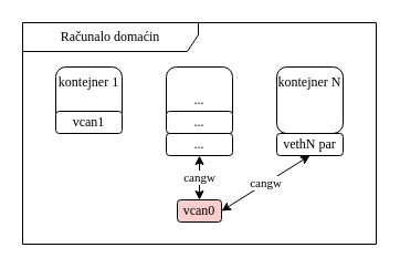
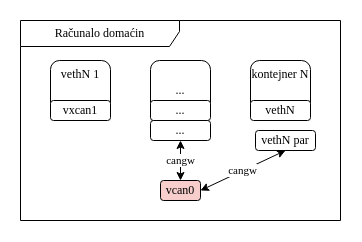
  <mxCell id="0" />
  <mxCell id="1" parent="0" />
  <mxCell id="2" value="Računalo domaćin" style="shape=umlFrame;whiteSpace=wrap;pointerEvents=0;width=159;height=26;fontFamily=Times New Roman;rounded=0;direction=east;html=1;labelBorderColor=none;strokeColor=default;align=center;verticalAlign=middle;fontSize=12;fontColor=default;fillColor=default;container=0;" parent="1" vertex="1"><mxGeometry x="20" y="20" width="320" height="200" as="geometry" /></mxCell>
- <mxCell id="3" value="kontejner 1" style="rounded=1;whiteSpace=wrap;html=1;pointerEvents=0;strokeColor=default;align=center;verticalAlign=top;fontFamily=Times New Roman;fontSize=12;fontColor=default;fillColor=default;container=0;labelPosition=center;verticalLabelPosition=middle;" parent="1" vertex="1"><mxGeometry x="50" y="60" width="60" height="60" as="geometry" /></mxCell>
+ <mxCell id="3" value="vethN 1" style="rounded=1;whiteSpace=wrap;html=1;pointerEvents=0;strokeColor=default;align=center;verticalAlign=top;fontFamily=Times New Roman;fontSize=12;fontColor=default;fillColor=default;container=0;labelPosition=center;verticalLabelPosition=middle;" parent="1" vertex="1"><mxGeometry x="50" y="60" width="60" height="60" as="geometry" /></mxCell>
  <mxCell id="4" value="..." style="rounded=1;whiteSpace=wrap;html=1;pointerEvents=0;strokeColor=default;align=center;verticalAlign=middle;fontFamily=Times New Roman;fontSize=12;fontColor=default;fillColor=default;container=0;" parent="1" vertex="1"><mxGeometry x="150" y="60" width="60" height="60" as="geometry" /></mxCell>
- <mxCell id="5" value="vcan1" style="rounded=1;whiteSpace=wrap;html=1;pointerEvents=0;strokeColor=default;align=center;verticalAlign=middle;fontFamily=Times New Roman;fontSize=12;fontColor=default;fillColor=default;container=0;" parent="1" vertex="1"><mxGeometry x="50" y="100" width="60" height="20" as="geometry" /></mxCell>
+ <mxCell id="5" value="vxcan1" style="rounded=1;whiteSpace=wrap;html=1;pointerEvents=0;strokeColor=default;align=center;verticalAlign=middle;fontFamily=Times New Roman;fontSize=12;fontColor=default;fillColor=default;container=0;" parent="1" vertex="1"><mxGeometry x="50" y="100" width="60" height="20" as="geometry" /></mxCell>
  <mxCell id="6" value="kontejner N" style="rounded=1;whiteSpace=wrap;html=1;pointerEvents=0;strokeColor=default;align=center;verticalAlign=top;fontFamily=Times New Roman;fontSize=12;fontColor=default;fillColor=default;container=0;labelPosition=center;verticalLabelPosition=middle;" parent="1" vertex="1"><mxGeometry x="250" y="60" width="60" height="60" as="geometry" /></mxCell>
- <mxCell id="8" value="vethN par" style="rounded=1;whiteSpace=wrap;html=1;pointerEvents=0;strokeColor=default;align=center;verticalAlign=middle;fontFamily=Times New Roman;fontSize=12;fontColor=default;fillColor=default;container=0;" parent="1" vertex="1"><mxGeometry x="250" y="120" width="60" height="20" as="geometry" /></mxCell>
+ <mxCell id="7" value="vethN" style="rounded=1;whiteSpace=wrap;html=1;pointerEvents=0;strokeColor=default;align=center;verticalAlign=middle;fontFamily=Times New Roman;fontSize=12;fontColor=default;fillColor=default;container=0;" parent="1" vertex="1"><mxGeometry x="250" y="100" width="60" height="20" as="geometry" /></mxCell>
+ <mxCell id="8" value="vethN par" style="rounded=1;whiteSpace=wrap;html=1;pointerEvents=0;strokeColor=default;align=center;verticalAlign=middle;fontFamily=Times New Roman;fontSize=12;fontColor=default;fillColor=default;container=0;" parent="1" vertex="1"><mxGeometry x="255" y="130" width="60" height="20" as="geometry" /></mxCell>
  <mxCell id="9" value="vcan0" style="rounded=1;whiteSpace=wrap;html=1;fontFamily=Times New Roman;fillColor=#f8cecc;" vertex="1" parent="1"><mxGeometry x="160" y="180" width="40" height="20" as="geometry" /></mxCell>
  <mxCell id="10" value="..." style="rounded=1;whiteSpace=wrap;html=1;pointerEvents=0;strokeColor=default;align=center;verticalAlign=middle;fontFamily=Times New Roman;fontSize=12;fontColor=default;fillColor=default;container=0;" vertex="1" parent="1"><mxGeometry x="150" y="120" width="60" height="20" as="geometry" /></mxCell>
  <mxCell id="11" value="cangw" style="endArrow=classic;startArrow=classic;html=1;rounded=0;entryX=1;entryY=0.5;entryDx=0;entryDy=0;exitX=0.5;exitY=1;exitDx=0;exitDy=0;fontFamily=Times New Roman;" edge="1" parent="1" source="8" target="9"><mxGeometry width="50" height="50" relative="1" as="geometry"><mxPoint x="280" y="210" as="sourcePoint" /><mxPoint x="200" y="260" as="targetPoint" /></mxGeometry></mxCell>
  <mxCell id="12" value="cangw" style="endArrow=classic;startArrow=classic;html=1;rounded=0;entryX=0.5;entryY=1;entryDx=0;entryDy=0;fontFamily=Times New Roman;" edge="1" parent="1" target="10"><mxGeometry width="50" height="50" relative="1" as="geometry"><mxPoint x="180" y="180" as="sourcePoint" /><mxPoint x="180" y="210" as="targetPoint" /></mxGeometry></mxCell>
  <mxCell id="13" value="..." style="rounded=1;whiteSpace=wrap;html=1;pointerEvents=0;strokeColor=default;align=center;verticalAlign=middle;fontFamily=Times New Roman;fontSize=12;fontColor=default;fillColor=default;container=0;" vertex="1" parent="1"><mxGeometry x="150" y="100" width="60" height="20" as="geometry" /></mxCell>
